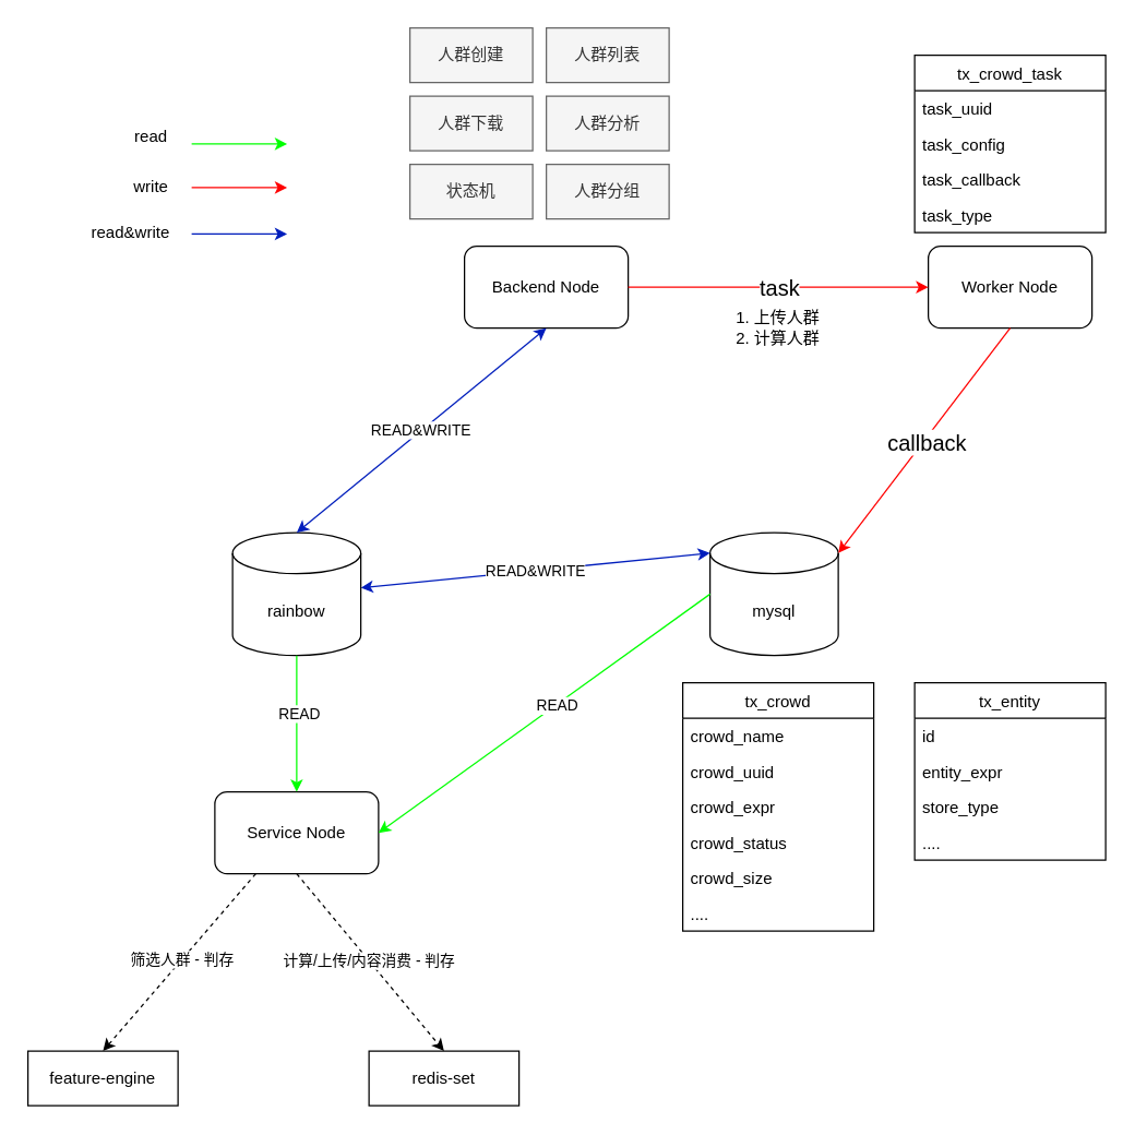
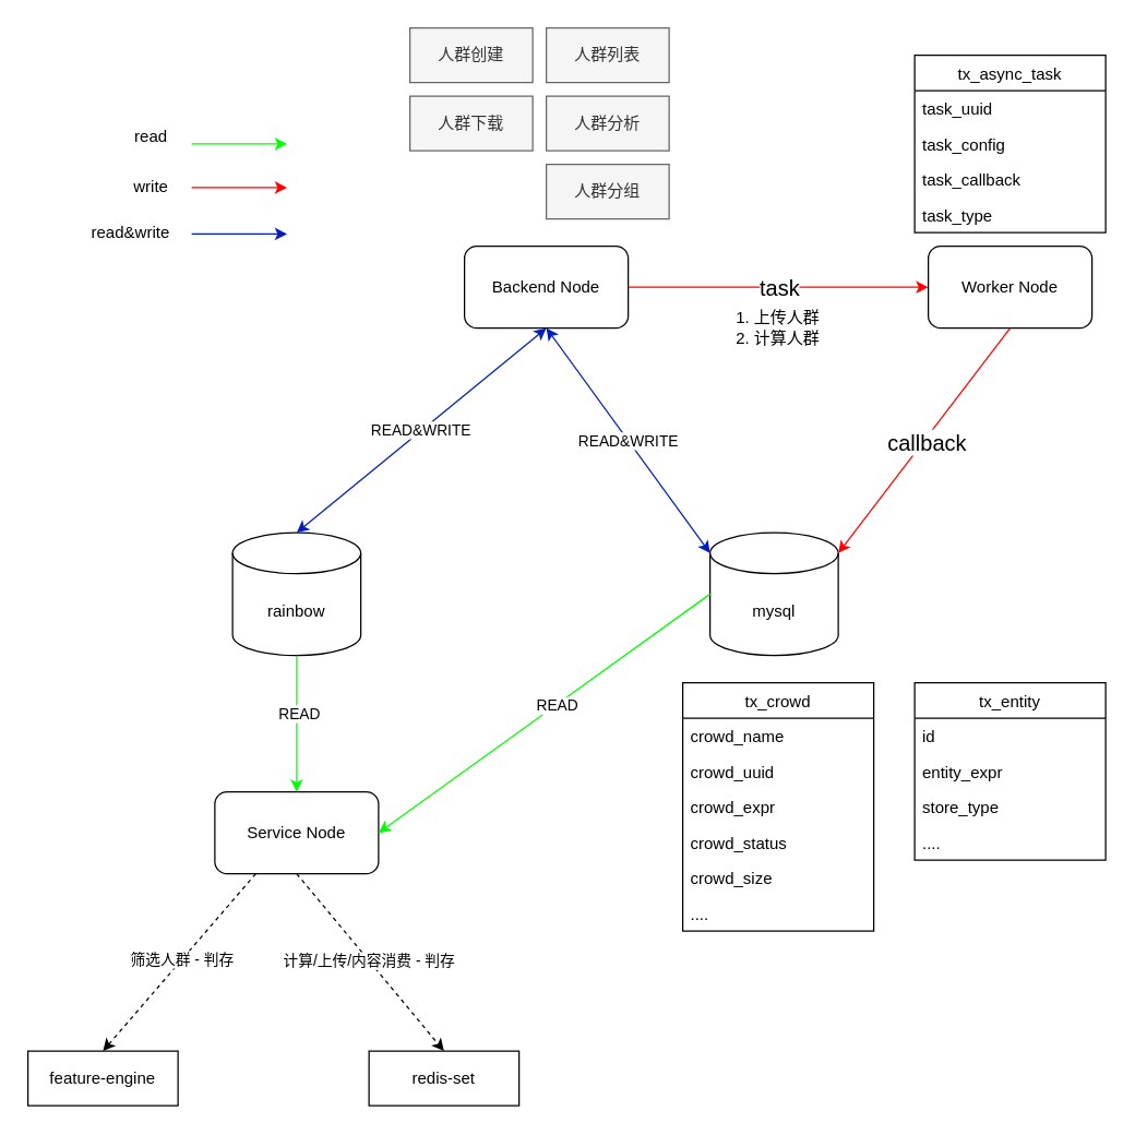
  <mxCell id="0" />
  <mxCell id="1" parent="0" />
  <mxCell id="2" value="Backend Node" style="rounded=1;whiteSpace=wrap;html=1;" parent="1" vertex="1"><mxGeometry x="340" y="180" width="120" height="60" as="geometry" /></mxCell>
  <mxCell id="3" value="Worker Node" style="rounded=1;whiteSpace=wrap;html=1;" parent="1" vertex="1"><mxGeometry x="680" y="180" width="120" height="60" as="geometry" /></mxCell>
  <mxCell id="4" value="mysql" style="shape=cylinder3;whiteSpace=wrap;html=1;boundedLbl=1;backgroundOutline=1;size=15;" parent="1" vertex="1"><mxGeometry x="520" y="390" width="94" height="90" as="geometry" /></mxCell>
  <mxCell id="5" value="" style="endArrow=classic;html=1;exitX=1;exitY=0.5;exitDx=0;exitDy=0;entryX=0;entryY=0.5;entryDx=0;entryDy=0;fillColor=#f8cecc;strokeColor=#FF0000;" parent="1" source="2" target="3" edge="1"><mxGeometry width="50" height="50" relative="1" as="geometry"><mxPoint x="240" y="300" as="sourcePoint" /><mxPoint x="580" y="230" as="targetPoint" /></mxGeometry></mxCell>
  <mxCell id="6" value="&lt;font style=&quot;font-size: 16px&quot;&gt;task&lt;/font&gt;" style="edgeLabel;html=1;align=center;verticalAlign=middle;resizable=0;points=[];" parent="5" vertex="1" connectable="0"><mxGeometry relative="1" as="geometry"><mxPoint as="offset" /></mxGeometry></mxCell>
  <mxCell id="7" value="" style="endArrow=classic;html=1;exitX=0.5;exitY=1;exitDx=0;exitDy=0;entryX=1;entryY=0;entryDx=0;entryDy=15;entryPerimeter=0;fillColor=#f8cecc;strokeColor=#FF0000;" parent="1" source="3" target="4" edge="1"><mxGeometry width="50" height="50" relative="1" as="geometry"><mxPoint x="470" y="220" as="sourcePoint" /><mxPoint x="604" y="220" as="targetPoint" /></mxGeometry></mxCell>
  <mxCell id="8" value="&lt;font style=&quot;font-size: 16px&quot;&gt;callback&lt;/font&gt;" style="edgeLabel;html=1;align=center;verticalAlign=middle;resizable=0;points=[];" parent="7" vertex="1" connectable="0"><mxGeometry x="-0.0" y="2" relative="1" as="geometry"><mxPoint as="offset" /></mxGeometry></mxCell>
  <mxCell id="9" value="&lt;div style=&quot;text-align: justify&quot;&gt;&lt;span&gt;1. 上传人群&lt;/span&gt;&lt;br&gt;&lt;span&gt;2. 计算人群&lt;/span&gt;&lt;br&gt;&lt;/div&gt;" style="text;html=1;strokeColor=none;fillColor=none;align=center;verticalAlign=middle;whiteSpace=wrap;rounded=0;" parent="1" vertex="1"><mxGeometry x="520" y="220" width="100" height="40" as="geometry" /></mxCell>
- <mxCell id="10" value="READ&amp;amp;WRITE" style="endArrow=classic;startArrow=classic;html=1;exitX=0;exitY=0;exitDx=0;exitDy=15;exitPerimeter=0;fillColor=#0050ef;strokeColor=#001DBC;" parent="1" source="4" target="29" edge="1"><mxGeometry width="50" height="50" relative="1" as="geometry"><mxPoint x="430" y="340" as="sourcePoint" /><mxPoint x="480" y="290" as="targetPoint" /></mxGeometry></mxCell>
+ <mxCell id="10" value="READ&amp;amp;WRITE" style="endArrow=classic;startArrow=classic;html=1;entryX=0.5;entryY=1;entryDx=0;entryDy=0;exitX=0;exitY=0;exitDx=0;exitDy=15;exitPerimeter=0;fillColor=#0050ef;strokeColor=#001DBC;" parent="1" source="4" target="2" edge="1"><mxGeometry width="50" height="50" relative="1" as="geometry"><mxPoint x="430" y="340" as="sourcePoint" /><mxPoint x="480" y="290" as="targetPoint" /></mxGeometry></mxCell>
  <mxCell id="11" value="人群创建" style="rounded=0;whiteSpace=wrap;html=1;fillColor=#f5f5f5;strokeColor=#666666;fontColor=#333333;" parent="1" vertex="1"><mxGeometry x="300" y="20" width="90" height="40" as="geometry" /></mxCell>
  <mxCell id="12" value="人群列表" style="rounded=0;whiteSpace=wrap;html=1;fillColor=#f5f5f5;strokeColor=#666666;fontColor=#333333;" parent="1" vertex="1"><mxGeometry x="400" y="20" width="90" height="40" as="geometry" /></mxCell>
  <mxCell id="13" value="人群下载" style="rounded=0;whiteSpace=wrap;html=1;fillColor=#f5f5f5;strokeColor=#666666;fontColor=#333333;" parent="1" vertex="1"><mxGeometry x="300" y="70" width="90" height="40" as="geometry" /></mxCell>
  <mxCell id="14" value="人群分析" style="rounded=0;whiteSpace=wrap;html=1;fillColor=#f5f5f5;strokeColor=#666666;fontColor=#333333;" parent="1" vertex="1"><mxGeometry x="400" y="70" width="90" height="40" as="geometry" /></mxCell>
- <mxCell id="15" value="状态机" style="rounded=0;whiteSpace=wrap;html=1;fillColor=#f5f5f5;strokeColor=#666666;fontColor=#333333;" parent="1" vertex="1"><mxGeometry x="300" y="120" width="90" height="40" as="geometry" /></mxCell>
  <mxCell id="16" value="人群分组" style="rounded=0;whiteSpace=wrap;html=1;fillColor=#f5f5f5;strokeColor=#666666;fontColor=#333333;" parent="1" vertex="1"><mxGeometry x="400" y="120" width="90" height="40" as="geometry" /></mxCell>
- <mxCell id="17" value="tx_crowd_task" style="swimlane;fontStyle=0;childLayout=stackLayout;horizontal=1;startSize=26;horizontalStack=0;resizeParent=1;resizeParentMax=0;resizeLast=0;collapsible=1;marginBottom=0;" parent="1" vertex="1"><mxGeometry x="670" y="40" width="140" height="130" as="geometry"><mxRectangle x="490" y="240" width="110" height="26" as="alternateBounds" /></mxGeometry></mxCell>
+ <mxCell id="17" value="tx_async_task" style="swimlane;fontStyle=0;childLayout=stackLayout;horizontal=1;startSize=26;horizontalStack=0;resizeParent=1;resizeParentMax=0;resizeLast=0;collapsible=1;marginBottom=0;" parent="1" vertex="1"><mxGeometry x="670" y="40" width="140" height="130" as="geometry"><mxRectangle x="490" y="240" width="110" height="26" as="alternateBounds" /></mxGeometry></mxCell>
  <mxCell id="18" value="task_uuid" style="text;strokeColor=none;fillColor=none;align=left;verticalAlign=top;spacingLeft=4;spacingRight=4;overflow=hidden;rotatable=0;points=[[0,0.5],[1,0.5]];portConstraint=eastwest;" parent="17" vertex="1"><mxGeometry y="26" width="140" height="26" as="geometry" /></mxCell>
  <mxCell id="19" value="task_config" style="text;strokeColor=none;fillColor=none;align=left;verticalAlign=top;spacingLeft=4;spacingRight=4;overflow=hidden;rotatable=0;points=[[0,0.5],[1,0.5]];portConstraint=eastwest;" parent="17" vertex="1"><mxGeometry y="52" width="140" height="26" as="geometry" /></mxCell>
  <mxCell id="20" value="task_callback" style="text;strokeColor=none;fillColor=none;align=left;verticalAlign=top;spacingLeft=4;spacingRight=4;overflow=hidden;rotatable=0;points=[[0,0.5],[1,0.5]];portConstraint=eastwest;" parent="17" vertex="1"><mxGeometry y="78" width="140" height="26" as="geometry" /></mxCell>
  <mxCell id="21" value="task_type" style="text;strokeColor=none;fillColor=none;align=left;verticalAlign=top;spacingLeft=4;spacingRight=4;overflow=hidden;rotatable=0;points=[[0,0.5],[1,0.5]];portConstraint=eastwest;" parent="17" vertex="1"><mxGeometry y="104" width="140" height="26" as="geometry" /></mxCell>
  <mxCell id="22" value="tx_crowd" style="swimlane;fontStyle=0;childLayout=stackLayout;horizontal=1;startSize=26;horizontalStack=0;resizeParent=1;resizeParentMax=0;resizeLast=0;collapsible=1;marginBottom=0;" parent="1" vertex="1"><mxGeometry x="500" y="500" width="140" height="182" as="geometry"><mxRectangle x="490" y="240" width="110" height="26" as="alternateBounds" /></mxGeometry></mxCell>
  <mxCell id="23" value="crowd_name" style="text;strokeColor=none;fillColor=none;align=left;verticalAlign=top;spacingLeft=4;spacingRight=4;overflow=hidden;rotatable=0;points=[[0,0.5],[1,0.5]];portConstraint=eastwest;" parent="22" vertex="1"><mxGeometry y="26" width="140" height="26" as="geometry" /></mxCell>
  <mxCell id="24" value="crowd_uuid" style="text;strokeColor=none;fillColor=none;align=left;verticalAlign=top;spacingLeft=4;spacingRight=4;overflow=hidden;rotatable=0;points=[[0,0.5],[1,0.5]];portConstraint=eastwest;" parent="22" vertex="1"><mxGeometry y="52" width="140" height="26" as="geometry" /></mxCell>
  <mxCell id="25" value="crowd_expr" style="text;strokeColor=none;fillColor=none;align=left;verticalAlign=top;spacingLeft=4;spacingRight=4;overflow=hidden;rotatable=0;points=[[0,0.5],[1,0.5]];portConstraint=eastwest;" parent="22" vertex="1"><mxGeometry y="78" width="140" height="26" as="geometry" /></mxCell>
  <mxCell id="26" value="crowd_status" style="text;strokeColor=none;fillColor=none;align=left;verticalAlign=top;spacingLeft=4;spacingRight=4;overflow=hidden;rotatable=0;points=[[0,0.5],[1,0.5]];portConstraint=eastwest;" parent="22" vertex="1"><mxGeometry y="104" width="140" height="26" as="geometry" /></mxCell>
  <mxCell id="27" value="crowd_size" style="text;strokeColor=none;fillColor=none;align=left;verticalAlign=top;spacingLeft=4;spacingRight=4;overflow=hidden;rotatable=0;points=[[0,0.5],[1,0.5]];portConstraint=eastwest;" parent="22" vertex="1"><mxGeometry y="130" width="140" height="26" as="geometry" /></mxCell>
  <mxCell id="28" value="...." style="text;strokeColor=none;fillColor=none;align=left;verticalAlign=top;spacingLeft=4;spacingRight=4;overflow=hidden;rotatable=0;points=[[0,0.5],[1,0.5]];portConstraint=eastwest;" parent="22" vertex="1"><mxGeometry y="156" width="140" height="26" as="geometry" /></mxCell>
  <mxCell id="29" value="rainbow" style="shape=cylinder3;whiteSpace=wrap;html=1;boundedLbl=1;backgroundOutline=1;size=15;" parent="1" vertex="1"><mxGeometry x="170" y="390" width="94" height="90" as="geometry" /></mxCell>
  <mxCell id="30" value="READ&amp;amp;WRITE" style="endArrow=classic;startArrow=classic;html=1;exitX=0.5;exitY=0;exitDx=0;exitDy=0;exitPerimeter=0;fillColor=#0050ef;strokeColor=#001DBC;" parent="1" source="29" edge="1"><mxGeometry width="50" height="50" relative="1" as="geometry"><mxPoint x="200" y="370" as="sourcePoint" /><mxPoint x="400" y="240" as="targetPoint" /></mxGeometry></mxCell>
  <mxCell id="31" value="Service Node" style="rounded=1;whiteSpace=wrap;html=1;" parent="1" vertex="1"><mxGeometry x="157" y="580" width="120" height="60" as="geometry" /></mxCell>
  <mxCell id="32" value="" style="endArrow=classic;html=1;exitX=0;exitY=0.5;exitDx=0;exitDy=0;exitPerimeter=0;entryX=1;entryY=0.5;entryDx=0;entryDy=0;fillColor=#d5e8d4;strokeColor=#00FF00;" parent="1" source="4" target="31" edge="1"><mxGeometry width="50" height="50" relative="1" as="geometry"><mxPoint x="370" y="610" as="sourcePoint" /><mxPoint x="420" y="560" as="targetPoint" /></mxGeometry></mxCell>
  <mxCell id="33" value="READ" style="edgeLabel;html=1;align=center;verticalAlign=middle;resizable=0;points=[];" parent="32" vertex="1" connectable="0"><mxGeometry x="-0.071" relative="1" as="geometry"><mxPoint as="offset" /></mxGeometry></mxCell>
  <mxCell id="34" value="" style="endArrow=classic;html=1;exitX=0.5;exitY=1;exitDx=0;exitDy=0;exitPerimeter=0;entryX=0.5;entryY=0;entryDx=0;entryDy=0;fillColor=#d5e8d4;strokeColor=#00FF00;" parent="1" source="29" target="31" edge="1"><mxGeometry width="50" height="50" relative="1" as="geometry"><mxPoint x="530" y="445" as="sourcePoint" /><mxPoint x="287" y="620" as="targetPoint" /></mxGeometry></mxCell>
  <mxCell id="35" value="READ" style="edgeLabel;html=1;align=center;verticalAlign=middle;resizable=0;points=[];" parent="34" vertex="1" connectable="0"><mxGeometry x="-0.16" y="1" relative="1" as="geometry"><mxPoint as="offset" /></mxGeometry></mxCell>
  <mxCell id="36" value="" style="endArrow=classic;html=1;fillColor=#dae8fc;strokeColor=#00FF00;" parent="1" edge="1"><mxGeometry width="50" height="50" relative="1" as="geometry"><mxPoint x="140" y="105" as="sourcePoint" /><mxPoint x="210" y="105" as="targetPoint" /></mxGeometry></mxCell>
  <mxCell id="37" value="" style="endArrow=classic;html=1;fillColor=#f8cecc;strokeColor=#FF0000;" parent="1" edge="1"><mxGeometry width="50" height="50" relative="1" as="geometry"><mxPoint x="140" y="137" as="sourcePoint" /><mxPoint x="210" y="137" as="targetPoint" /></mxGeometry></mxCell>
  <mxCell id="38" value="" style="endArrow=classic;html=1;fillColor=#e1d5e7;strokeColor=#001DBC;" parent="1" edge="1"><mxGeometry width="50" height="50" relative="1" as="geometry"><mxPoint x="140" y="171" as="sourcePoint" /><mxPoint x="210" y="171" as="targetPoint" /></mxGeometry></mxCell>
  <mxCell id="39" value="read" style="text;html=1;align=center;verticalAlign=middle;resizable=0;points=[];autosize=1;strokeColor=none;fillColor=none;" parent="1" vertex="1"><mxGeometry x="90" y="90" width="40" height="20" as="geometry" /></mxCell>
  <mxCell id="40" value="write" style="text;html=1;align=center;verticalAlign=middle;resizable=0;points=[];autosize=1;strokeColor=none;fillColor=none;" parent="1" vertex="1"><mxGeometry x="90" y="127" width="40" height="20" as="geometry" /></mxCell>
  <mxCell id="41" value="read&amp;amp;write" style="text;html=1;align=center;verticalAlign=middle;resizable=0;points=[];autosize=1;strokeColor=none;fillColor=none;" parent="1" vertex="1"><mxGeometry x="60" y="160" width="70" height="20" as="geometry" /></mxCell>
  <mxCell id="42" value="feature-engine" style="rounded=0;whiteSpace=wrap;html=1;" parent="1" vertex="1"><mxGeometry x="20" y="770" width="110" height="40" as="geometry" /></mxCell>
  <mxCell id="43" value="" style="endArrow=classic;html=1;exitX=0.25;exitY=1;exitDx=0;exitDy=0;entryX=0.5;entryY=0;entryDx=0;entryDy=0;dashed=1;" parent="1" source="31" target="42" edge="1"><mxGeometry width="50" height="50" relative="1" as="geometry"><mxPoint x="50" y="720" as="sourcePoint" /><mxPoint x="100" y="670" as="targetPoint" /></mxGeometry></mxCell>
  <mxCell id="44" value="筛选人群 - 判存" style="edgeLabel;html=1;align=center;verticalAlign=middle;resizable=0;points=[];" parent="43" vertex="1" connectable="0"><mxGeometry x="-0.032" relative="1" as="geometry"><mxPoint as="offset" /></mxGeometry></mxCell>
  <mxCell id="45" value="redis-set" style="rounded=0;whiteSpace=wrap;html=1;" parent="1" vertex="1"><mxGeometry x="270" y="770" width="110" height="40" as="geometry" /></mxCell>
  <mxCell id="46" value="" style="endArrow=classic;html=1;exitX=0.5;exitY=1;exitDx=0;exitDy=0;entryX=0.5;entryY=0;entryDx=0;entryDy=0;dashed=1;" parent="1" source="31" target="45" edge="1"><mxGeometry width="50" height="50" relative="1" as="geometry"><mxPoint x="390" y="650" as="sourcePoint" /><mxPoint x="303" y="680" as="targetPoint" /></mxGeometry></mxCell>
  <mxCell id="47" value="计算/上传/内容消费 - 判存" style="edgeLabel;html=1;align=center;verticalAlign=middle;resizable=0;points=[];" parent="46" vertex="1" connectable="0"><mxGeometry x="-0.032" relative="1" as="geometry"><mxPoint as="offset" /></mxGeometry></mxCell>
  <mxCell id="48" value="tx_entity" style="swimlane;fontStyle=0;childLayout=stackLayout;horizontal=1;startSize=26;horizontalStack=0;resizeParent=1;resizeParentMax=0;resizeLast=0;collapsible=1;marginBottom=0;" vertex="1" parent="1"><mxGeometry x="670" y="500" width="140" height="130" as="geometry"><mxRectangle x="490" y="240" width="110" height="26" as="alternateBounds" /></mxGeometry></mxCell>
  <mxCell id="49" value="id" style="text;strokeColor=none;fillColor=none;align=left;verticalAlign=top;spacingLeft=4;spacingRight=4;overflow=hidden;rotatable=0;points=[[0,0.5],[1,0.5]];portConstraint=eastwest;" vertex="1" parent="48"><mxGeometry y="26" width="140" height="26" as="geometry" /></mxCell>
  <mxCell id="50" value="entity_expr" style="text;strokeColor=none;fillColor=none;align=left;verticalAlign=top;spacingLeft=4;spacingRight=4;overflow=hidden;rotatable=0;points=[[0,0.5],[1,0.5]];portConstraint=eastwest;" vertex="1" parent="48"><mxGeometry y="52" width="140" height="26" as="geometry" /></mxCell>
  <mxCell id="51" value="store_type" style="text;strokeColor=none;fillColor=none;align=left;verticalAlign=top;spacingLeft=4;spacingRight=4;overflow=hidden;rotatable=0;points=[[0,0.5],[1,0.5]];portConstraint=eastwest;" vertex="1" parent="48"><mxGeometry y="78" width="140" height="26" as="geometry" /></mxCell>
  <mxCell id="52" value="...." style="text;strokeColor=none;fillColor=none;align=left;verticalAlign=top;spacingLeft=4;spacingRight=4;overflow=hidden;rotatable=0;points=[[0,0.5],[1,0.5]];portConstraint=eastwest;" vertex="1" parent="48"><mxGeometry y="104" width="140" height="26" as="geometry" /></mxCell>
